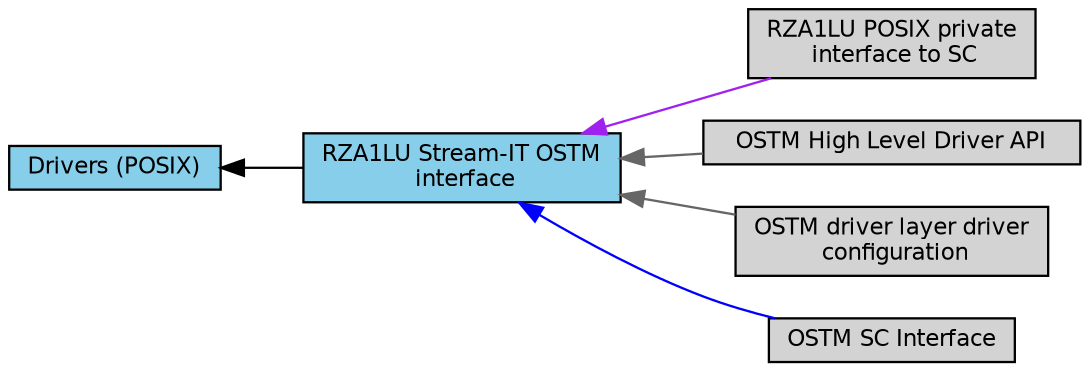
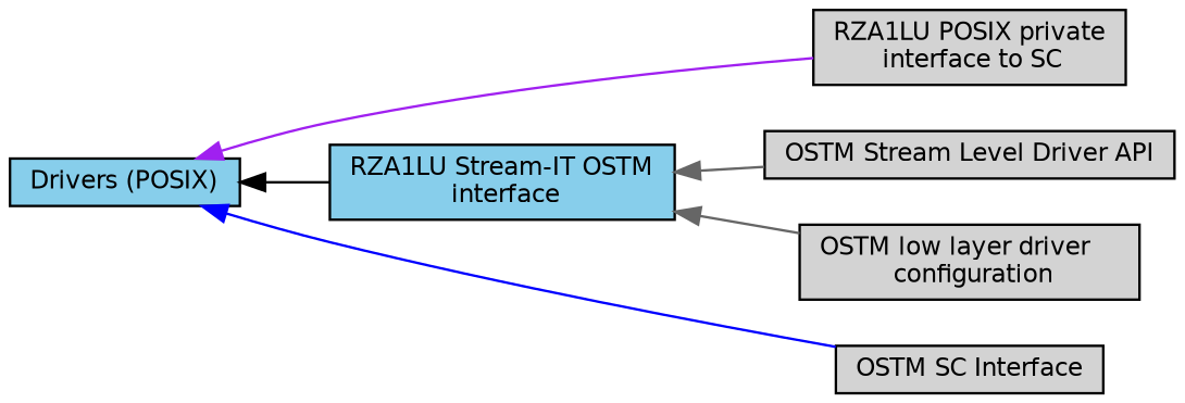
  digraph {
    rankdir=LR
    node [color=black fillcolor=lightgrey fontname=Helvetica fontsize=10 shape=box style=filled]
    edge [color=gray40 dir=back fontname=Helvetica fontsize=10 labelfontname=Helvetica labelfontsize=10 shape=plaintext style=solid]
    n1 [fillcolor=skyblue fontcolor=black height=0.2 label="RZA1LU Stream-IT OSTM\l interface" width=0.4]
-   n2 [height=0.2 label="OSTM High Level Driver API" width=0.4]
+   n2 [height=0.2 label="OSTM Stream Level Driver API" width=0.4]
    n3 [height=0.2 label="RZA1LU POSIX private\l interface to SC" width=0.4]
    n4 [height=0.2 label="OSTM SC Interface" width=0.4]
-   n5 [height=0.2 label="OSTM driver layer driver\l configuration" width=0.4]
+   n5 [height=0.2 label="OSTM low layer driver\l configuration" width=0.4]
    n6 [fillcolor=skyblue height=0.2 label="Drivers (POSIX)" width=0.4]
    n1 -> n2
-   n1 -> n3 [color=purple]
-   n1 -> n4 [color=blue]
+   n6 -> n3 [color=purple]
+   n6 -> n4 [color=blue]
    n1 -> n5
    n6 -> n1 [color=black]
  }
